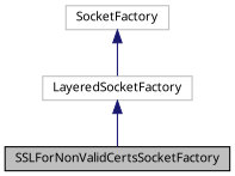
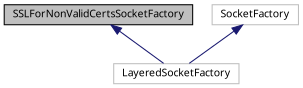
  digraph {
    node [color=grey75 fontname="FreeSans.ttf" fontsize=10 shape=record]
    edge [color=midnightblue dir=back fontname="FreeSans.ttf" fontsize=10 labelfontname="FreeSans.ttf" labelfontsize=10 style=solid]
    n1 [color=black fillcolor=grey75 fontcolor=black height=0.2 label=SSLForNonValidCertsSocketFactory style=filled width=0.4]
    n2 [height=0.2 label=SocketFactory width=0.4]
    n3 [height=0.2 label=LayeredSocketFactory width=0.4]
    n2 -> n3
-   n3 -> n1
+   n1 -> n3
  }
